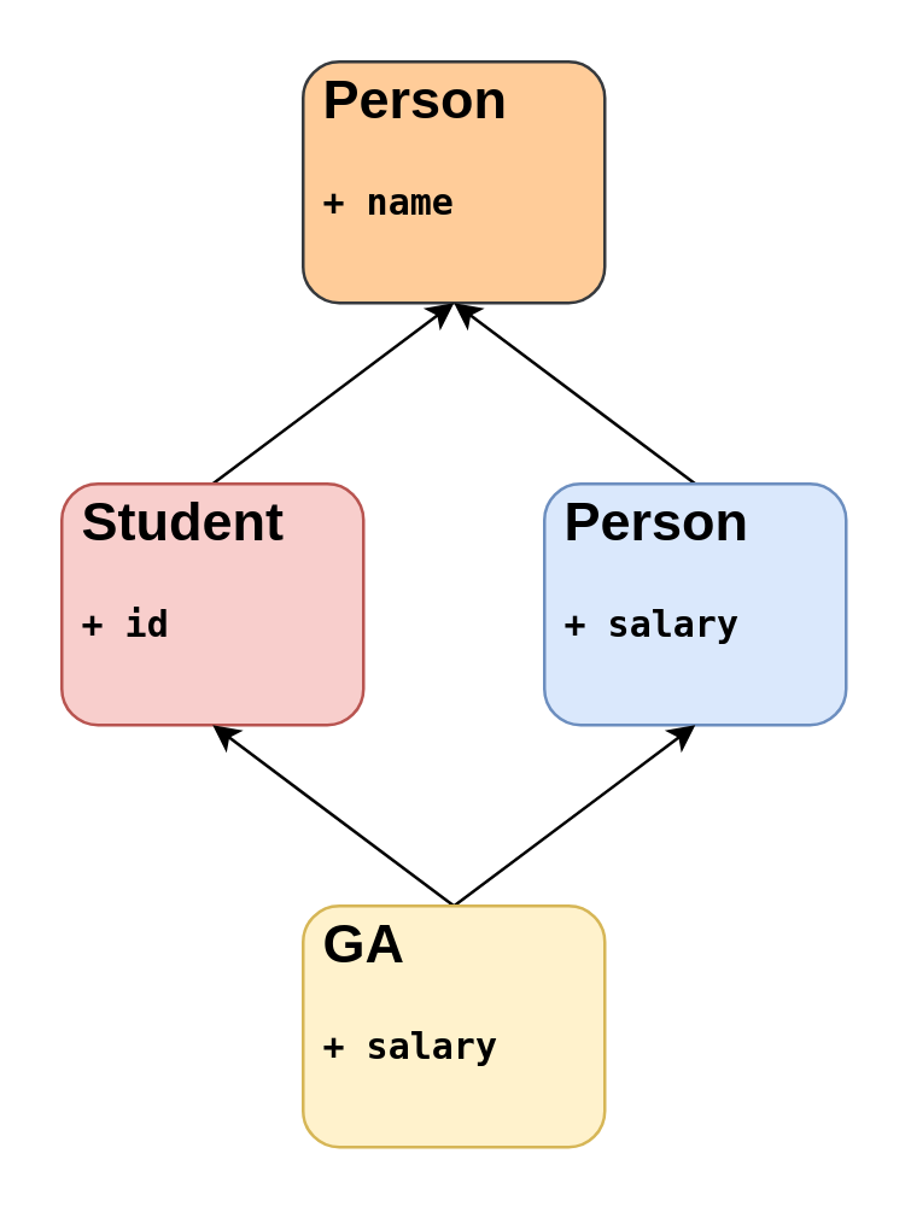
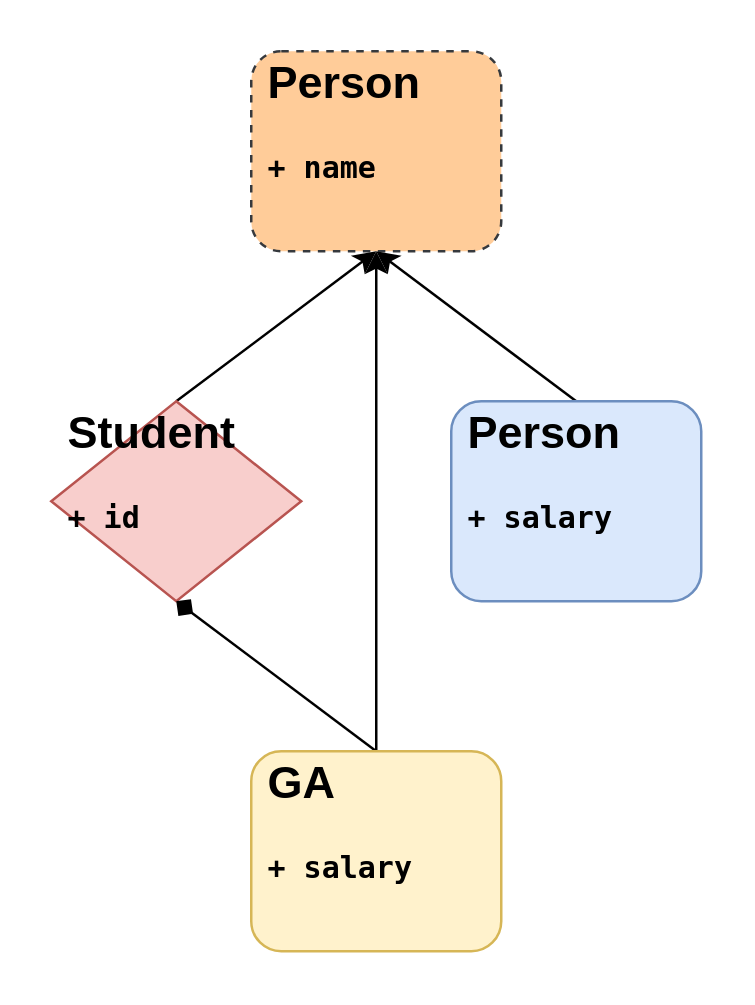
  <mxCell id="0" />
  <mxCell id="1" parent="0" />
  <mxCell id="2" value="" style="group" vertex="1" connectable="0" parent="1"><mxGeometry x="20" y="20" width="260" height="360" as="geometry" /></mxCell>
- <mxCell id="3" value="&lt;h2&gt;Person&lt;/h2&gt;&lt;pre style=&quot;text-align: left;&quot;&gt;&lt;b&gt;+ name&lt;/b&gt;&lt;/pre&gt;&lt;pre style=&quot;text-align: left;&quot;&gt;&lt;br&gt;&lt;/pre&gt;" style="rounded=1;whiteSpace=wrap;html=1;fontFamily=Helvetica;align=left;fillColor=#ffcc99;strokeColor=#36393d;spacingLeft=5;" vertex="1" parent="2"><mxGeometry x="80" width="100" height="80" as="geometry" /></mxCell>
+ <mxCell id="3" value="&lt;h2&gt;Person&lt;/h2&gt;&lt;pre style=&quot;text-align: left;&quot;&gt;&lt;b&gt;+ name&lt;/b&gt;&lt;/pre&gt;&lt;pre style=&quot;text-align: left;&quot;&gt;&lt;br&gt;&lt;/pre&gt;" style="rounded=1;whiteSpace=wrap;html=1;fontFamily=Helvetica;align=left;fillColor=#ffcc99;strokeColor=#36393d;spacingLeft=5;dashed=1;" vertex="1" parent="2"><mxGeometry x="80" width="100" height="80" as="geometry" /></mxCell>
  <mxCell id="4" style="edgeStyle=none;shape=connector;rounded=0;orthogonalLoop=1;jettySize=auto;html=1;exitX=0.5;exitY=0;exitDx=0;exitDy=0;entryX=0.5;entryY=1;entryDx=0;entryDy=0;labelBackgroundColor=default;strokeColor=default;fontFamily=Helvetica;fontSize=11;fontColor=default;endArrow=classic;endFill=1;" edge="1" parent="2" source="5" target="3"><mxGeometry relative="1" as="geometry" /></mxCell>
- <mxCell id="5" value="&lt;h2&gt;Student&lt;/h2&gt;&lt;pre style=&quot;text-align: left;&quot;&gt;&lt;b&gt;+ id&lt;/b&gt;&lt;/pre&gt;&lt;pre style=&quot;text-align: left;&quot;&gt;&lt;b&gt;&lt;br&gt;&lt;/b&gt;&lt;/pre&gt;" style="rounded=1;whiteSpace=wrap;html=1;fontFamily=Helvetica;align=left;fillColor=#f8cecc;strokeColor=#b85450;spacingLeft=5;" vertex="1" parent="2"><mxGeometry y="140" width="100" height="80" as="geometry" /></mxCell>
+ <mxCell id="5" value="&lt;h2&gt;Student&lt;/h2&gt;&lt;pre style=&quot;text-align: left;&quot;&gt;&lt;b&gt;+ id&lt;/b&gt;&lt;/pre&gt;&lt;pre style=&quot;text-align: left;&quot;&gt;&lt;b&gt;&lt;br&gt;&lt;/b&gt;&lt;/pre&gt;" style="rhombus;whiteSpace=wrap;html=1;fontFamily=Helvetica;align=left;fillColor=#f8cecc;strokeColor=#b85450;spacingLeft=5;" vertex="1" parent="2"><mxGeometry y="140" width="100" height="80" as="geometry" /></mxCell>
  <mxCell id="6" style="edgeStyle=none;shape=connector;rounded=0;orthogonalLoop=1;jettySize=auto;html=1;exitX=0.5;exitY=0;exitDx=0;exitDy=0;labelBackgroundColor=default;strokeColor=default;fontFamily=Helvetica;fontSize=11;fontColor=default;endArrow=classic;endFill=1;entryX=0.5;entryY=1;entryDx=0;entryDy=0;" edge="1" parent="2" source="7" target="3"><mxGeometry relative="1" as="geometry"><mxPoint x="130" y="100" as="targetPoint" /></mxGeometry></mxCell>
  <mxCell id="7" value="&lt;h2&gt;Person&lt;/h2&gt;&lt;pre style=&quot;text-align: left;&quot;&gt;&lt;b&gt;+ salary&lt;/b&gt;&lt;/pre&gt;&lt;pre style=&quot;text-align: left;&quot;&gt;&lt;b&gt;&lt;br&gt;&lt;/b&gt;&lt;/pre&gt;" style="rounded=1;whiteSpace=wrap;html=1;fontFamily=Helvetica;align=left;fillColor=#dae8fc;strokeColor=#6c8ebf;spacingLeft=5;" vertex="1" parent="2"><mxGeometry x="160" y="140" width="100" height="80" as="geometry" /></mxCell>
- <mxCell id="8" style="rounded=0;orthogonalLoop=1;jettySize=auto;html=1;exitX=0.5;exitY=0;exitDx=0;exitDy=0;entryX=0.5;entryY=1;entryDx=0;entryDy=0;fontFamily=Helvetica;endArrow=classic;endFill=1;" edge="1" parent="2" source="10" target="5"><mxGeometry relative="1" as="geometry" /></mxCell>
- <mxCell id="9" style="rounded=0;orthogonalLoop=1;jettySize=auto;html=1;exitX=0.5;exitY=0;exitDx=0;exitDy=0;entryX=0.5;entryY=1;entryDx=0;entryDy=0;fontFamily=Helvetica;endArrow=classic;endFill=1;" edge="1" parent="2" source="10" target="7"><mxGeometry relative="1" as="geometry" /></mxCell>
+ <mxCell id="8" style="rounded=0;orthogonalLoop=1;jettySize=auto;html=1;exitX=0.5;exitY=0;exitDx=0;exitDy=0;entryX=0.5;entryY=1;entryDx=0;entryDy=0;fontFamily=Helvetica;endArrow=diamond;endFill=1;" edge="1" parent="2" source="10" target="5"><mxGeometry relative="1" as="geometry" /></mxCell>
+ <mxCell id="9" style="rounded=0;orthogonalLoop=1;jettySize=auto;html=1;exitX=0.5;exitY=0;exitDx=0;exitDy=0;fontFamily=Helvetica;endArrow=classic;endFill=1;" edge="1" parent="2" source="10" target="3"><mxGeometry relative="1" as="geometry" /></mxCell>
  <mxCell id="10" value="&lt;h2&gt;GA&lt;/h2&gt;&lt;pre style=&quot;text-align: left;&quot;&gt;&lt;b&gt;+ salary&lt;/b&gt;&lt;/pre&gt;&lt;pre style=&quot;text-align: left;&quot;&gt;&lt;b&gt;&lt;br&gt;&lt;/b&gt;&lt;/pre&gt;" style="rounded=1;whiteSpace=wrap;html=1;fontFamily=Helvetica;align=left;fillColor=#fff2cc;strokeColor=#d6b656;spacingLeft=5;" vertex="1" parent="2"><mxGeometry x="80" y="280" width="100" height="80" as="geometry" /></mxCell>
